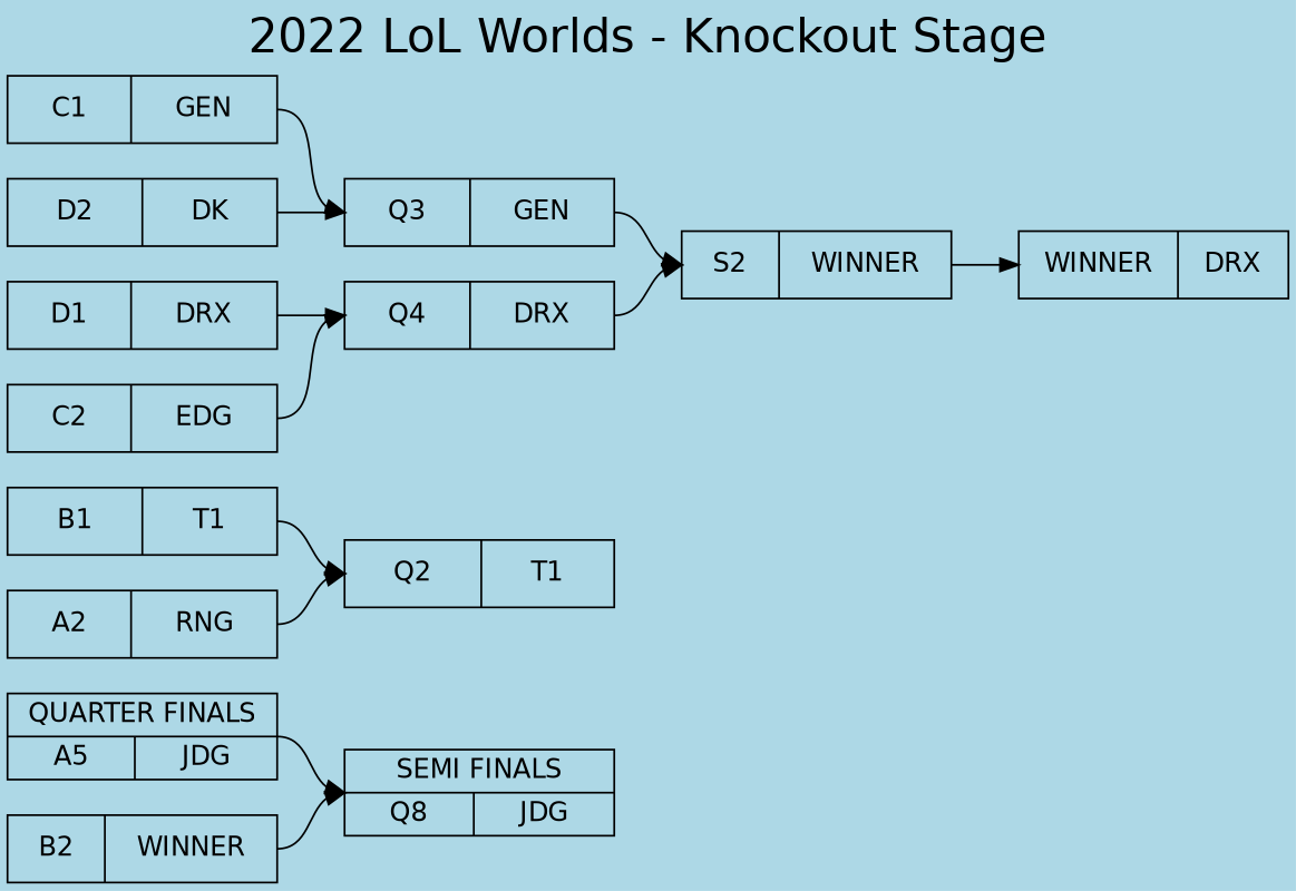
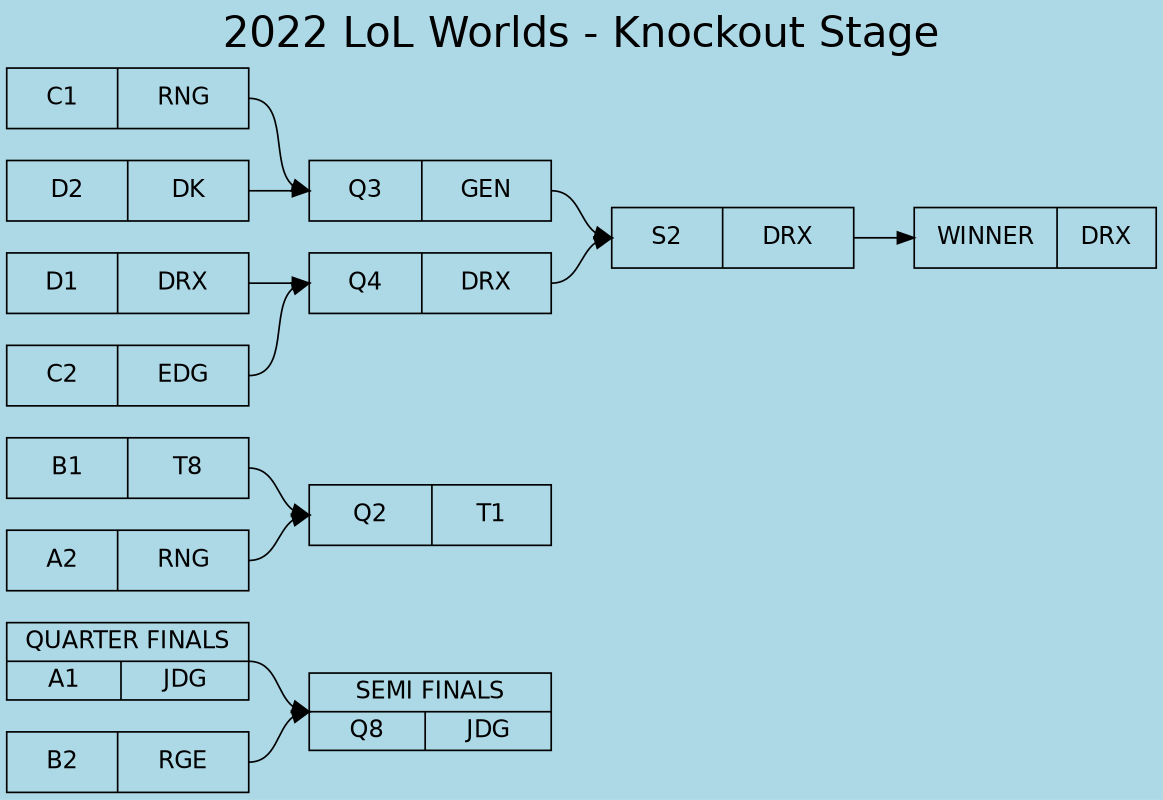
  digraph {
    bgcolor=lightblue
    fontname=Helvetica
    fontsize=25
    label="2022 LoL Worlds - Knockout Stage"
    labelloc=t
    rankdir=LR
    node [fontname=Helvetica shape=record style=solid]
    edge [headport=w style=solid tailport=e]
-   n1 [label="{QUARTER FINALS}|{A5|JDG}" width=2]
+   n1 [label="{QUARTER FINALS}|{A1|JDG}" width=2]
    n2 [label="{SEMI FINALS}|{Q8|JDG}" width=2]
-   n3 [label="{B2|WINNER}" width=2]
-   n4 [label="{B1|T1}" width=2]
+   n3 [label="{B2|RGE}" width=2]
+   n4 [label="{B1|T8}" width=2]
    n5 [label="{Q2|T1}" width=2]
    n6 [label="{A2|RNG}" width=2]
-   n7 [label="{C1|GEN}" width=2]
+   n7 [label="{C1|RNG}" width=2]
    n8 [label="{Q3|GEN}" width=2]
-   n9 [label="{S2|WINNER}" width=2]
+   n9 [label="{S2|DRX}" width=2]
    n10 [label="{D2|DK}" width=2]
    n11 [label="{D1|DRX}" width=2]
    n12 [label="{Q4|DRX}" width=2]
    n13 [label="{C2|EDG}" width=2]
    n14 [label="{WINNER|DRX}" width=2]
    n1 -> n2
    n3 -> n2
    n4 -> n5
    n6 -> n5
    n7 -> n8
    n8 -> n9
    n9 -> n14
    n10 -> n8
    n11 -> n12
    n12 -> n9
    n13 -> n12
  }
